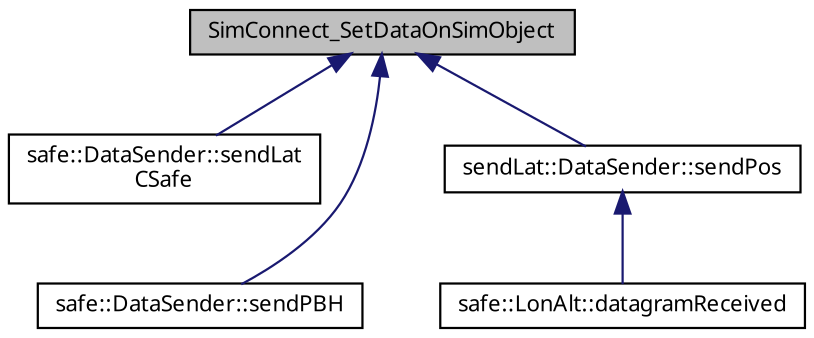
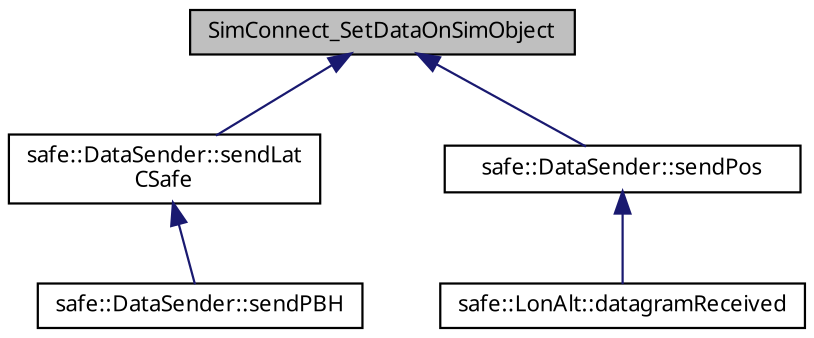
  digraph {
    fontname="Noto Sans"
    rankdir=TB
    node [color=black fontname="Noto Sans" fontsize=10 shape=record]
    edge [color=midnightblue dir=back fontname="Noto Sans" fontsize=10 labelfontname=FreeSans labelfontsize=10 style=solid]
    n1 [fillcolor=grey75 fontcolor=black height=0.2 label=SimConnect_SetDataOnSimObject style=filled width=0.4]
    n2 [height=0.2 label="safe::DataSender::sendLat\lCSafe" width=0.4]
    n3 [height=0.2 label="safe::DataSender::sendPBH" width=0.4]
-   n4 [height=0.2 label="sendLat::DataSender::sendPos" width=0.4]
+   n4 [height=0.2 label="safe::DataSender::sendPos" width=0.4]
    n5 [height=0.2 label="safe::LonAlt::datagramReceived" width=0.4]
    n1 -> n2
-   n1 -> n3
+   n2 -> n3
    n1 -> n4
    n4 -> n5
  }
